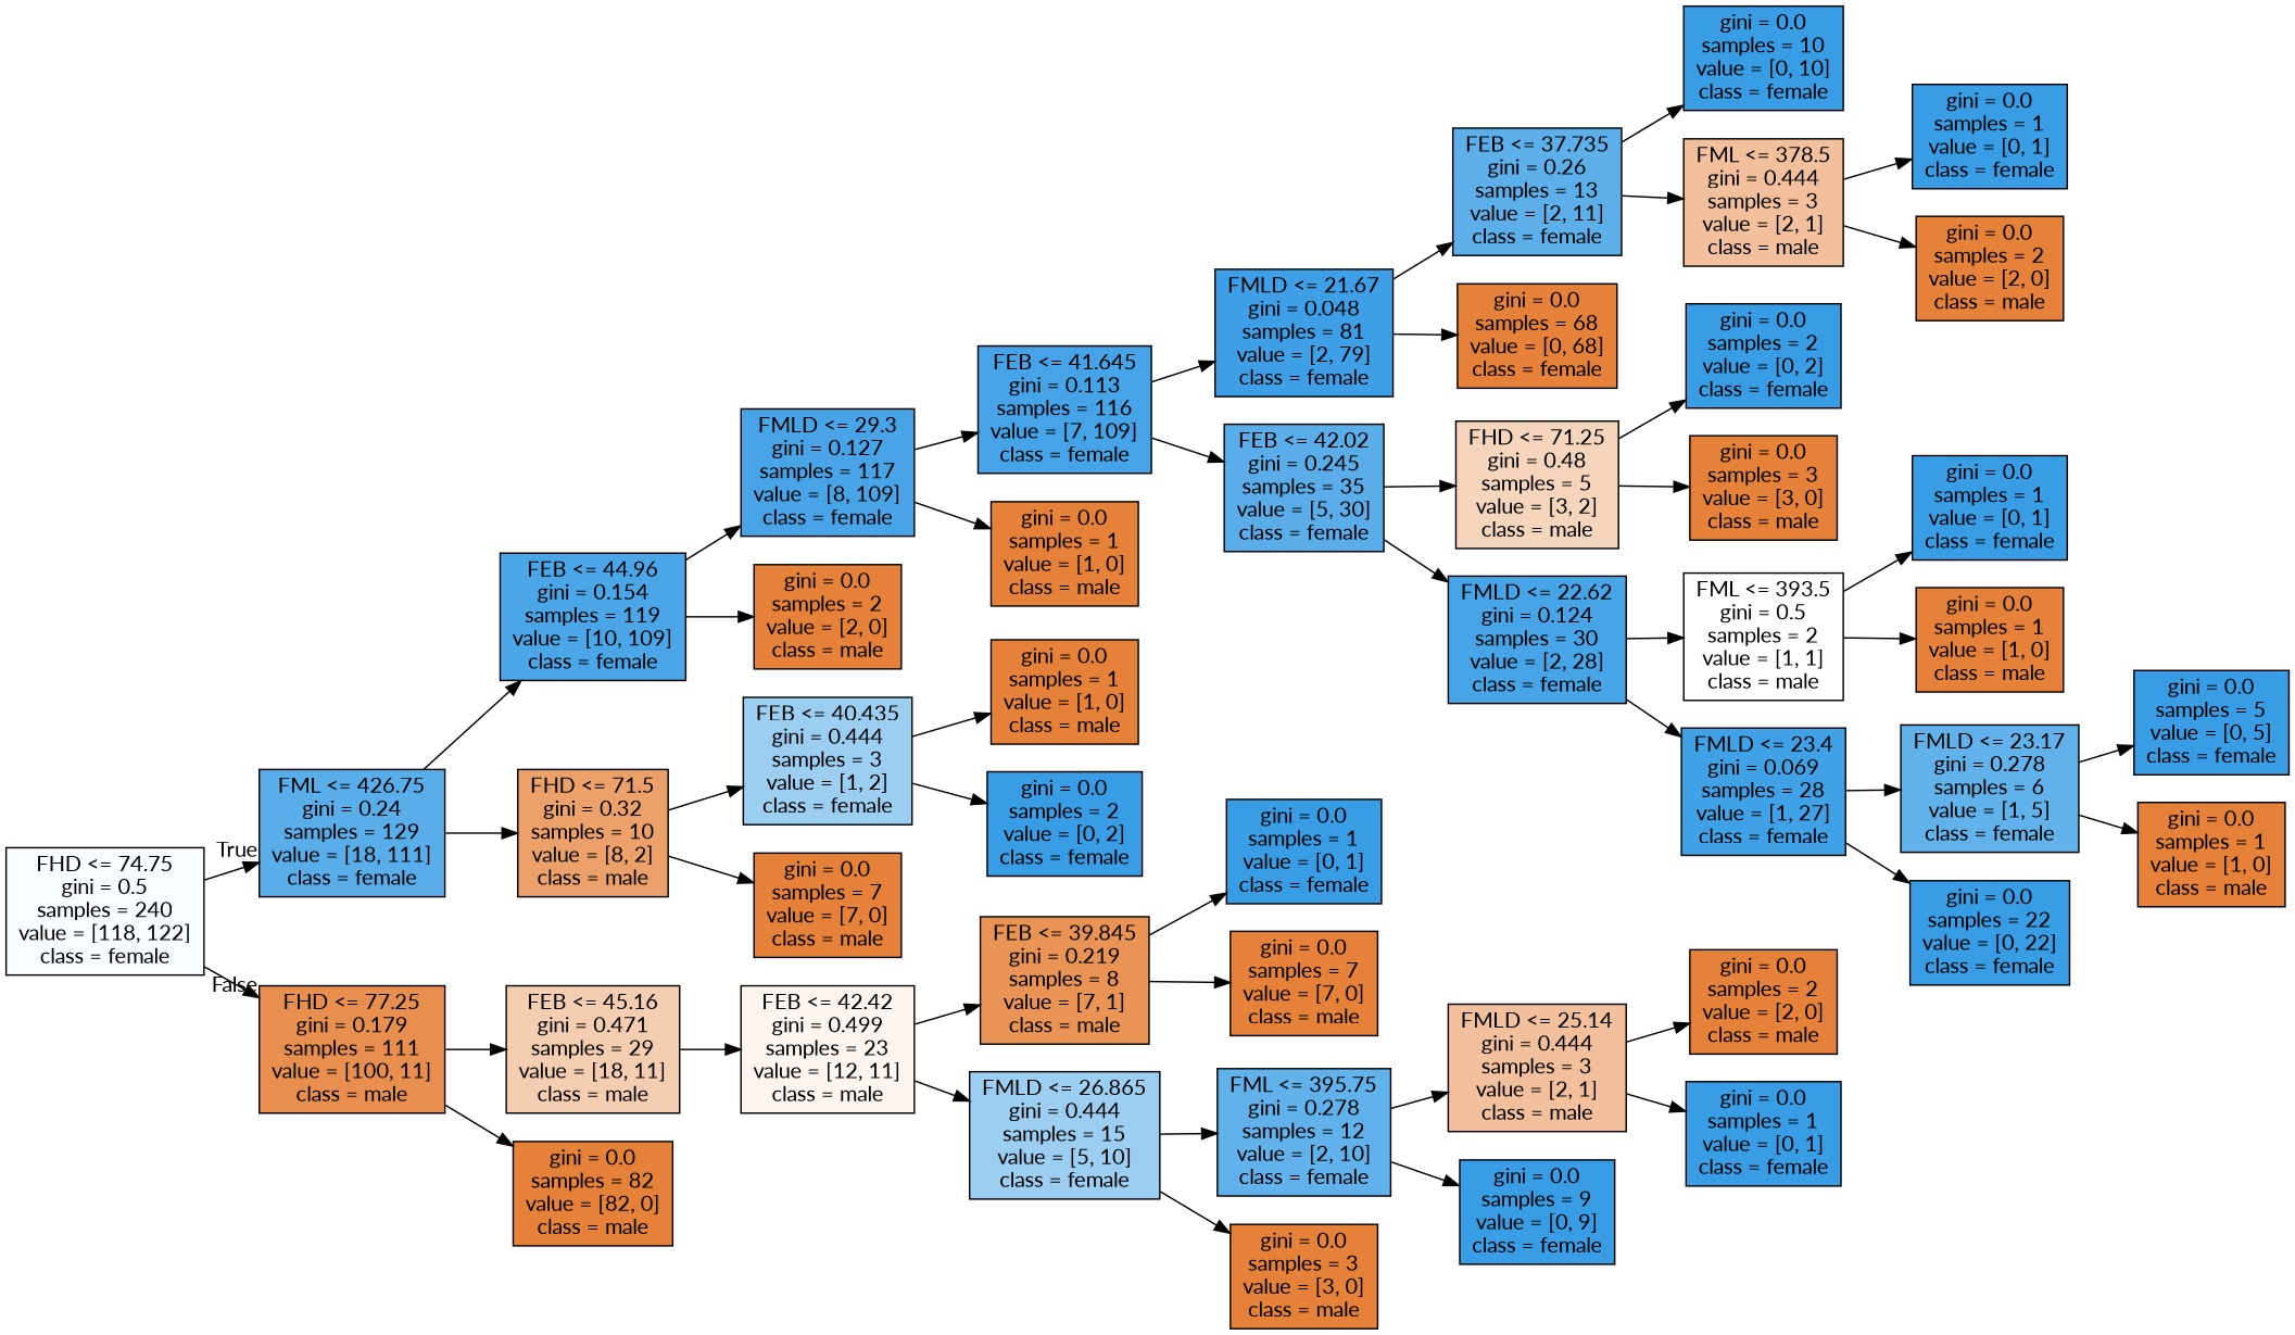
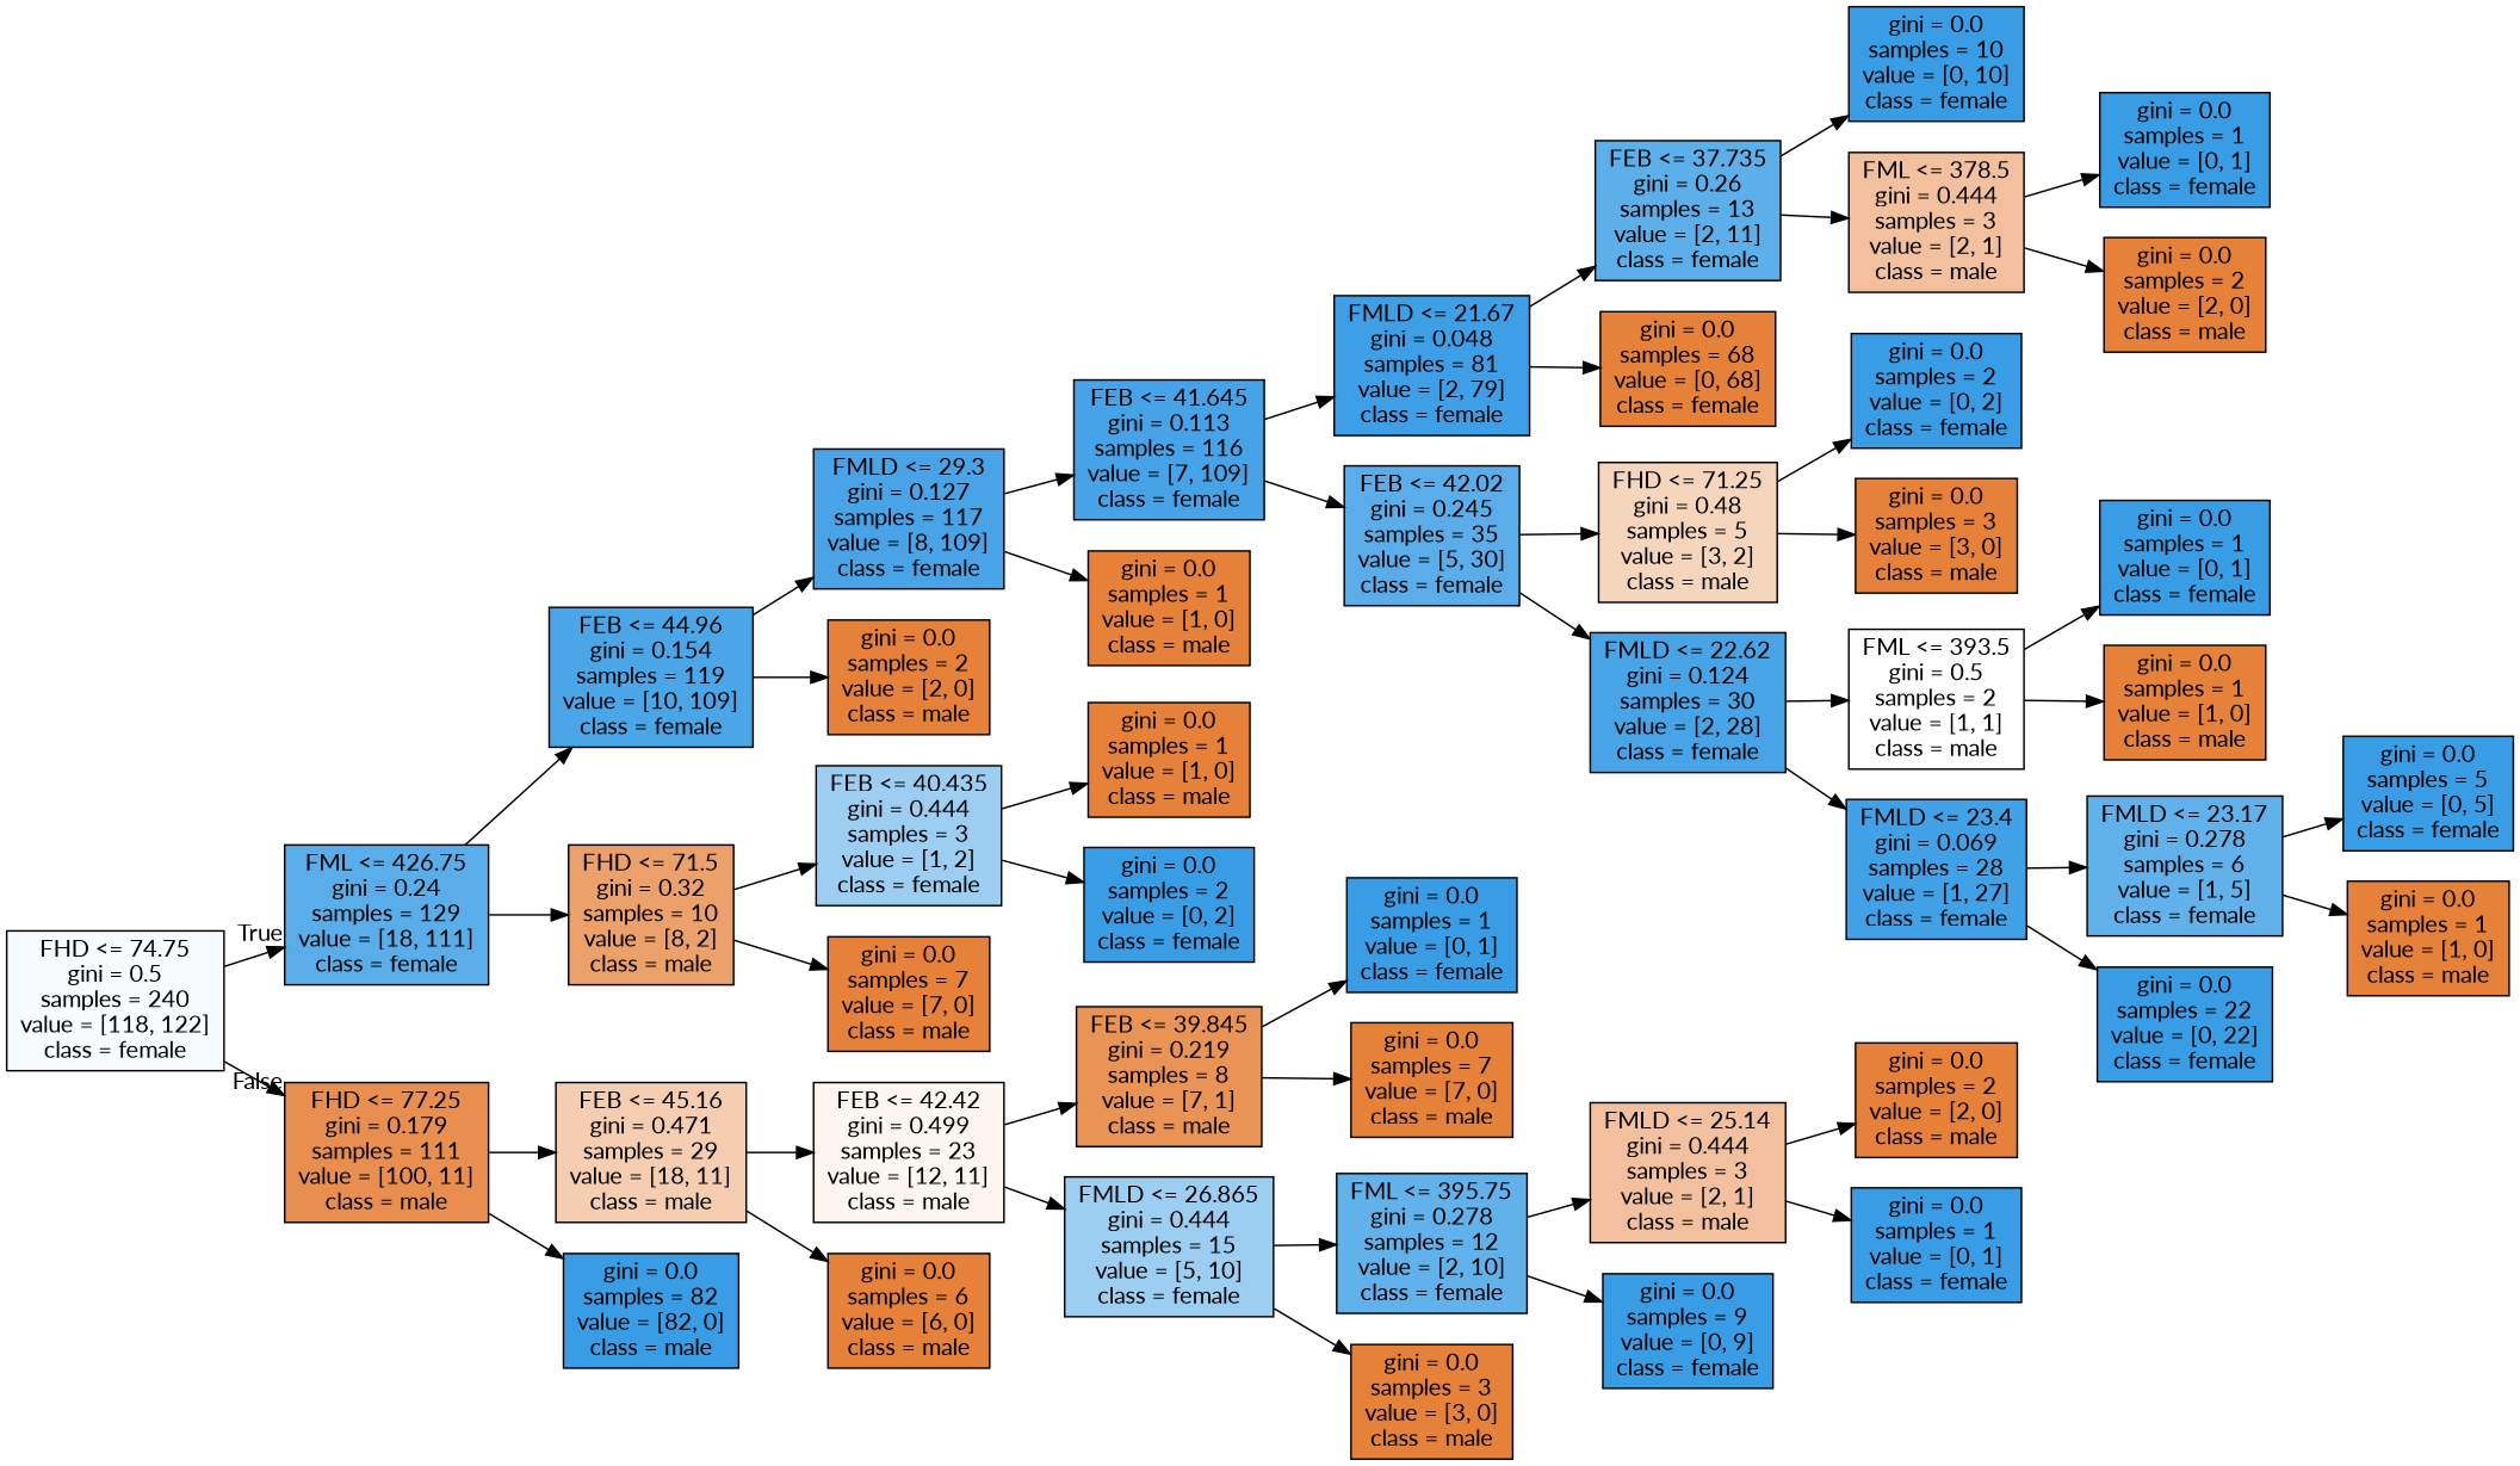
  digraph {
    fontname=Lato
    rankdir=LR
    node [color=black fillcolor="#e58139" fontname=Lato shape=box style=filled]
    edge [fontname=Lato]
    n1 [fillcolor="#f9fcfe" label="FHD <= 74.75\ngini = 0.5\nsamples = 240\nvalue = [118, 122]\nclass = female"]
    n2 [fillcolor="#59ade9" label="FML <= 426.75\ngini = 0.24\nsamples = 129\nvalue = [18, 111]\nclass = female"]
    n3 [fillcolor="#e88f4f" label="FHD <= 77.25\ngini = 0.179\nsamples = 111\nvalue = [100, 11]\nclass = male"]
    n4 [fillcolor="#4ba6e7" label="FEB <= 44.96\ngini = 0.154\nsamples = 119\nvalue = [10, 109]\nclass = female"]
    n5 [fillcolor="#eca06a" label="FHD <= 71.5\ngini = 0.32\nsamples = 10\nvalue = [8, 2]\nclass = male"]
    n6 [fillcolor="#f5ceb2" label="FEB <= 45.16\ngini = 0.471\nsamples = 29\nvalue = [18, 11]\nclass = male"]
-   n7 [label="gini = 0.0\nsamples = 82\nvalue = [82, 0]\nclass = male"]
+   n7 [fillcolor="#399de5" label="gini = 0.0\nsamples = 82\nvalue = [82, 0]\nclass = male"]
    n8 [fillcolor="#48a4e7" label="FMLD <= 29.3\ngini = 0.127\nsamples = 117\nvalue = [8, 109]\nclass = female"]
    n9 [label="gini = 0.0\nsamples = 2\nvalue = [2, 0]\nclass = male"]
    n10 [fillcolor="#9ccef2" label="FEB <= 40.435\ngini = 0.444\nsamples = 3\nvalue = [1, 2]\nclass = female"]
    n11 [label="gini = 0.0\nsamples = 7\nvalue = [7, 0]\nclass = male"]
    n12 [fillcolor="#46a3e7" label="FEB <= 41.645\ngini = 0.113\nsamples = 116\nvalue = [7, 109]\nclass = female"]
    n13 [label="gini = 0.0\nsamples = 1\nvalue = [1, 0]\nclass = male"]
    n14 [fillcolor="#3e9fe6" label="FMLD <= 21.67\ngini = 0.048\nsamples = 81\nvalue = [2, 79]\nclass = female"]
    n15 [fillcolor="#5aade9" label="FEB <= 42.02\ngini = 0.245\nsamples = 35\nvalue = [5, 30]\nclass = female"]
    n16 [fillcolor="#5dafea" label="FEB <= 37.735\ngini = 0.26\nsamples = 13\nvalue = [2, 11]\nclass = female"]
    n17 [label="gini = 0.0\nsamples = 68\nvalue = [0, 68]\nclass = female"]
    n18 [fillcolor="#f6d5bd" label="FHD <= 71.25\ngini = 0.48\nsamples = 5\nvalue = [3, 2]\nclass = male"]
    n19 [fillcolor="#47a4e7" label="FMLD <= 22.62\ngini = 0.124\nsamples = 30\nvalue = [2, 28]\nclass = female"]
    n20 [fillcolor="#399de5" label="gini = 0.0\nsamples = 10\nvalue = [0, 10]\nclass = female"]
    n21 [fillcolor="#f2c09c" label="FML <= 378.5\ngini = 0.444\nsamples = 3\nvalue = [2, 1]\nclass = male"]
    n22 [fillcolor="#399de5" label="gini = 0.0\nsamples = 1\nvalue = [0, 1]\nclass = female"]
    n23 [label="gini = 0.0\nsamples = 2\nvalue = [2, 0]\nclass = male"]
    n24 [fillcolor="#399de5" label="gini = 0.0\nsamples = 2\nvalue = [0, 2]\nclass = female"]
    n25 [label="gini = 0.0\nsamples = 3\nvalue = [3, 0]\nclass = male"]
    n26 [fillcolor="#ffffff" label="FML <= 393.5\ngini = 0.5\nsamples = 2\nvalue = [1, 1]\nclass = male"]
    n27 [fillcolor="#40a1e6" label="FMLD <= 23.4\ngini = 0.069\nsamples = 28\nvalue = [1, 27]\nclass = female"]
    n28 [fillcolor="#399de5" label="gini = 0.0\nsamples = 1\nvalue = [0, 1]\nclass = female"]
    n29 [label="gini = 0.0\nsamples = 1\nvalue = [1, 0]\nclass = male"]
    n30 [fillcolor="#61b1ea" label="FMLD <= 23.17\ngini = 0.278\nsamples = 6\nvalue = [1, 5]\nclass = female"]
    n31 [fillcolor="#399de5" label="gini = 0.0\nsamples = 22\nvalue = [0, 22]\nclass = female"]
    n32 [fillcolor="#399de5" label="gini = 0.0\nsamples = 5\nvalue = [0, 5]\nclass = female"]
    n33 [label="gini = 0.0\nsamples = 1\nvalue = [1, 0]\nclass = male"]
    n34 [label="gini = 0.0\nsamples = 1\nvalue = [1, 0]\nclass = male"]
    n35 [fillcolor="#399de5" label="gini = 0.0\nsamples = 2\nvalue = [0, 2]\nclass = female"]
    n36 [fillcolor="#fdf5ef" label="FEB <= 42.42\ngini = 0.499\nsamples = 23\nvalue = [12, 11]\nclass = male"]
+   n37 [label="gini = 0.0\nsamples = 6\nvalue = [6, 0]\nclass = male"]
    n38 [fillcolor="#e99355" label="FEB <= 39.845\ngini = 0.219\nsamples = 8\nvalue = [7, 1]\nclass = male"]
    n39 [fillcolor="#9ccef2" label="FMLD <= 26.865\ngini = 0.444\nsamples = 15\nvalue = [5, 10]\nclass = female"]
    n40 [fillcolor="#399de5" label="gini = 0.0\nsamples = 1\nvalue = [0, 1]\nclass = female"]
    n41 [label="gini = 0.0\nsamples = 7\nvalue = [7, 0]\nclass = male"]
    n42 [fillcolor="#61b1ea" label="FML <= 395.75\ngini = 0.278\nsamples = 12\nvalue = [2, 10]\nclass = female"]
    n43 [label="gini = 0.0\nsamples = 3\nvalue = [3, 0]\nclass = male"]
    n44 [fillcolor="#f2c09c" label="FMLD <= 25.14\ngini = 0.444\nsamples = 3\nvalue = [2, 1]\nclass = male"]
    n45 [fillcolor="#399de5" label="gini = 0.0\nsamples = 9\nvalue = [0, 9]\nclass = female"]
    n46 [label="gini = 0.0\nsamples = 2\nvalue = [2, 0]\nclass = male"]
    n47 [fillcolor="#399de5" label="gini = 0.0\nsamples = 1\nvalue = [0, 1]\nclass = female"]
    n1 -> n2 [headlabel=True labelangle=45 labeldistance=2.5]
    n1 -> n3 [headlabel=False labelangle=-45 labeldistance=2.5]
    n2 -> n4
    n2 -> n5
    n3 -> n6
    n3 -> n7
    n4 -> n8
    n4 -> n9
    n5 -> n10
    n5 -> n11
    n6 -> n36
+   n6 -> n37
    n8 -> n12
    n8 -> n13
    n10 -> n34
    n10 -> n35
    n12 -> n14
    n12 -> n15
    n14 -> n16
    n14 -> n17
    n15 -> n18
    n15 -> n19
    n16 -> n20
    n16 -> n21
    n18 -> n24
    n18 -> n25
    n19 -> n26
    n19 -> n27
    n21 -> n22
    n21 -> n23
    n26 -> n28
    n26 -> n29
    n27 -> n30
    n27 -> n31
    n30 -> n32
    n30 -> n33
    n36 -> n38
    n36 -> n39
    n38 -> n40
    n38 -> n41
    n39 -> n42
    n39 -> n43
    n42 -> n44
    n42 -> n45
    n44 -> n46
    n44 -> n47
  }
